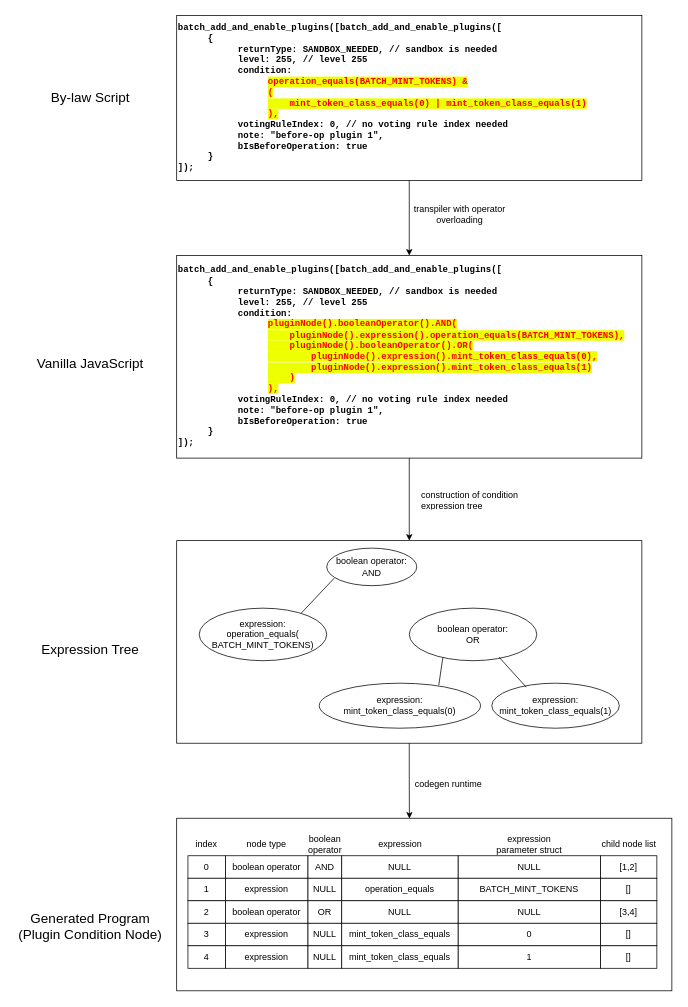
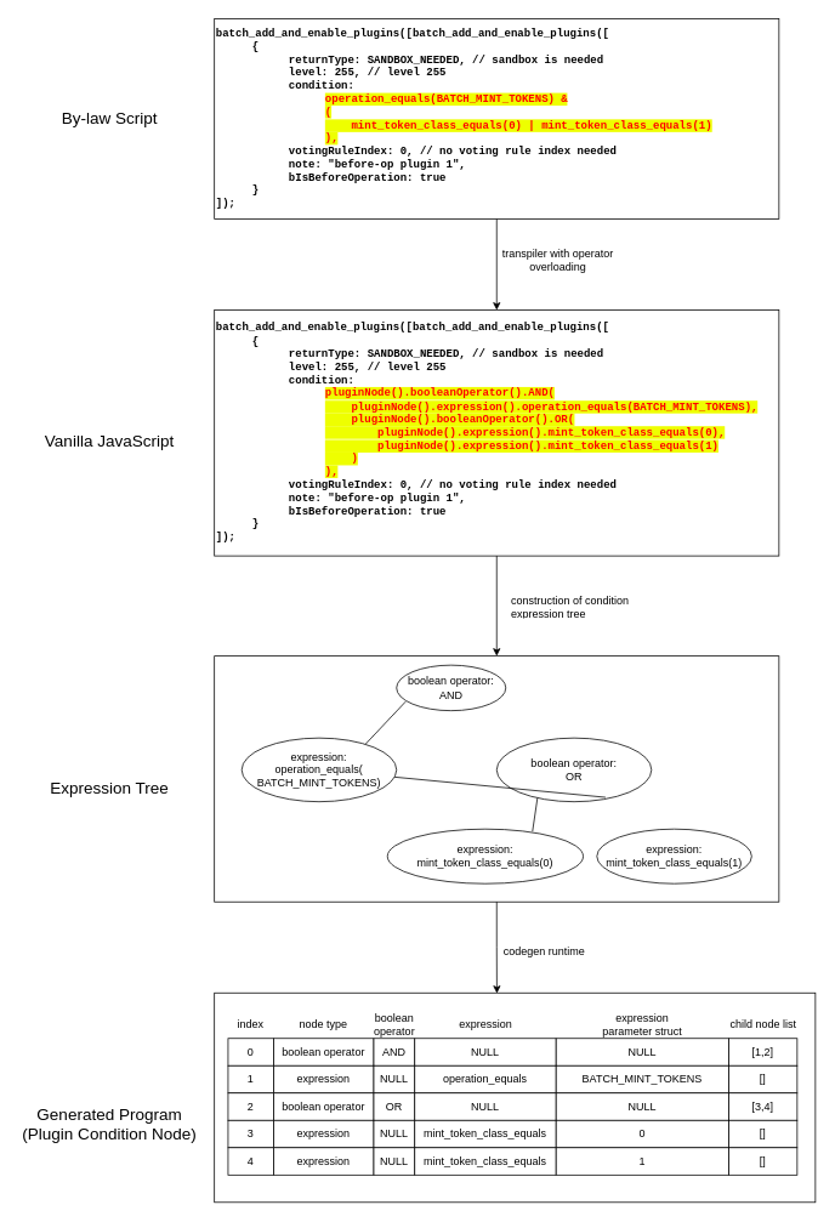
  <mxCell id="0" />
  <mxCell id="1" parent="0" />
  <mxCell id="2" value="" style="rounded=0;whiteSpace=wrap;html=1;" parent="1" vertex="1"><mxGeometry x="235" y="1090" width="660" height="230" as="geometry" /></mxCell>
  <mxCell id="3" value="" style="rounded=0;whiteSpace=wrap;html=1;" parent="1" vertex="1"><mxGeometry x="235" y="720" width="620" height="270" as="geometry" /></mxCell>
  <mxCell id="4" style="edgeStyle=orthogonalEdgeStyle;rounded=0;orthogonalLoop=1;jettySize=auto;html=1;" edge="1" parent="1" source="5" target="8"><mxGeometry relative="1" as="geometry" /></mxCell>
  <mxCell id="5" value="&lt;b&gt;batch_add_and_enable_plugins([batch_add_and_enable_plugins([&lt;br&gt;&lt;/b&gt;&lt;blockquote style=&quot;margin: 0 0 0 40px; border: none; padding: 0px;&quot;&gt;&lt;div&gt;&lt;b&gt;{&lt;/b&gt;&lt;/div&gt;&lt;/blockquote&gt;&lt;blockquote style=&quot;margin: 0 0 0 40px; border: none; padding: 0px;&quot;&gt;&lt;blockquote style=&quot;margin: 0 0 0 40px; border: none; padding: 0px;&quot;&gt;&lt;div&gt;&lt;b&gt;returnType: SANDBOX_NEEDED, // sandbox is needed&lt;/b&gt;&lt;/div&gt;&lt;/blockquote&gt;&lt;blockquote style=&quot;margin: 0 0 0 40px; border: none; padding: 0px;&quot;&gt;&lt;div&gt;&lt;b&gt;level: 255, // level 255&lt;/b&gt;&lt;/div&gt;&lt;/blockquote&gt;&lt;blockquote style=&quot;margin: 0 0 0 40px; border: none; padding: 0px;&quot;&gt;&lt;div&gt;&lt;b&gt;condition:&lt;/b&gt;&lt;/div&gt;&lt;/blockquote&gt;&lt;blockquote style=&quot;margin: 0 0 0 40px; border: none; padding: 0px;&quot;&gt;&lt;blockquote style=&quot;margin: 0 0 0 40px; border: none; padding: 0px;&quot;&gt;&lt;div&gt;&lt;font style=&quot;background-color: rgb(238, 255, 0);&quot; color=&quot;#ff0000&quot;&gt;&lt;b&gt;operation_equals(BATCH_MINT_TOKENS) &amp;amp;&lt;/b&gt;&lt;/font&gt;&lt;/div&gt;&lt;/blockquote&gt;&lt;/blockquote&gt;&lt;blockquote style=&quot;margin: 0 0 0 40px; border: none; padding: 0px;&quot;&gt;&lt;blockquote style=&quot;margin: 0 0 0 40px; border: none; padding: 0px;&quot;&gt;&lt;div&gt;&lt;font style=&quot;background-color: rgb(238, 255, 0);&quot; color=&quot;#ff0000&quot;&gt;&lt;b&gt;(&lt;/b&gt;&lt;/font&gt;&lt;/div&gt;&lt;/blockquote&gt;&lt;/blockquote&gt;&lt;blockquote style=&quot;margin: 0 0 0 40px; border: none; padding: 0px;&quot;&gt;&lt;blockquote style=&quot;margin: 0 0 0 40px; border: none; padding: 0px;&quot;&gt;&lt;div&gt;&lt;font style=&quot;background-color: rgb(238, 255, 0);&quot; color=&quot;#ff0000&quot;&gt;&lt;b&gt;&amp;nbsp; &amp;nbsp; mint_token_class_equals(0) | mint_token_class_equals(1)&lt;/b&gt;&lt;/font&gt;&lt;/div&gt;&lt;/blockquote&gt;&lt;/blockquote&gt;&lt;blockquote style=&quot;margin: 0 0 0 40px; border: none; padding: 0px;&quot;&gt;&lt;blockquote style=&quot;margin: 0 0 0 40px; border: none; padding: 0px;&quot;&gt;&lt;div&gt;&lt;font style=&quot;background-color: rgb(238, 255, 0);&quot; color=&quot;#ff0000&quot;&gt;&lt;b&gt;),&lt;/b&gt;&lt;/font&gt;&lt;/div&gt;&lt;/blockquote&gt;&lt;/blockquote&gt;&lt;blockquote style=&quot;margin: 0 0 0 40px; border: none; padding: 0px;&quot;&gt;&lt;div&gt;&lt;b&gt;votingRuleIndex: 0, // no voting rule index needed&lt;/b&gt;&lt;/div&gt;&lt;/blockquote&gt;&lt;blockquote style=&quot;margin: 0 0 0 40px; border: none; padding: 0px;&quot;&gt;&lt;div&gt;&lt;b&gt;note: &quot;before-op plugin 1&quot;,&lt;/b&gt;&lt;/div&gt;&lt;/blockquote&gt;&lt;blockquote style=&quot;margin: 0 0 0 40px; border: none; padding: 0px;&quot;&gt;&lt;div&gt;&lt;b&gt;bIsBeforeOperation: true&amp;nbsp;&lt;/b&gt;&lt;/div&gt;&lt;/blockquote&gt;&lt;/blockquote&gt;&lt;blockquote style=&quot;margin: 0 0 0 40px; border: none; padding: 0px;&quot;&gt;&lt;div&gt;&lt;b&gt;}&lt;/b&gt;&lt;/div&gt;&lt;/blockquote&gt;&lt;div&gt;&lt;b&gt;]);&lt;/b&gt;&lt;/div&gt;" style="text;html=1;strokeColor=default;fillColor=none;align=left;verticalAlign=middle;whiteSpace=wrap;rounded=0;fontFamily=Courier New;" parent="1" vertex="1"><mxGeometry x="235" y="20" width="620" height="220" as="geometry" /></mxCell>
  <mxCell id="6" value="By-law Script" style="text;html=1;strokeColor=none;fillColor=none;align=center;verticalAlign=middle;whiteSpace=wrap;rounded=0;fontSize=18;" parent="1" vertex="1"><mxGeometry x="45" y="115" width="150" height="30" as="geometry" /></mxCell>
  <mxCell id="7" style="edgeStyle=orthogonalEdgeStyle;rounded=0;orthogonalLoop=1;jettySize=auto;html=1;entryX=0.5;entryY=0;entryDx=0;entryDy=0;" edge="1" parent="1" source="8" target="3"><mxGeometry relative="1" as="geometry" /></mxCell>
  <mxCell id="8" value="&lt;b&gt;batch_add_and_enable_plugins([batch_add_and_enable_plugins([&lt;br&gt;&lt;/b&gt;&lt;blockquote style=&quot;margin: 0 0 0 40px; border: none; padding: 0px;&quot;&gt;&lt;div&gt;&lt;b&gt;{&lt;/b&gt;&lt;/div&gt;&lt;/blockquote&gt;&lt;blockquote style=&quot;margin: 0 0 0 40px; border: none; padding: 0px;&quot;&gt;&lt;blockquote style=&quot;margin: 0 0 0 40px; border: none; padding: 0px;&quot;&gt;&lt;div&gt;&lt;b&gt;returnType: SANDBOX_NEEDED, // sandbox is needed&lt;/b&gt;&lt;/div&gt;&lt;/blockquote&gt;&lt;blockquote style=&quot;margin: 0 0 0 40px; border: none; padding: 0px;&quot;&gt;&lt;div&gt;&lt;b&gt;level: 255, // level 255&lt;/b&gt;&lt;/div&gt;&lt;/blockquote&gt;&lt;blockquote style=&quot;margin: 0 0 0 40px; border: none; padding: 0px;&quot;&gt;&lt;div&gt;&lt;b&gt;condition:&lt;/b&gt;&lt;/div&gt;&lt;/blockquote&gt;&lt;blockquote style=&quot;margin: 0 0 0 40px; border: none; padding: 0px;&quot;&gt;&lt;blockquote style=&quot;margin: 0 0 0 40px; border: none; padding: 0px;&quot;&gt;&lt;font color=&quot;#ff0000&quot;&gt;&lt;span style=&quot;background-color: rgb(238, 255, 0);&quot;&gt;&lt;b&gt;pluginNode().booleanOperator().AND(&lt;/b&gt;&lt;/span&gt;&lt;/font&gt;&lt;/blockquote&gt;&lt;/blockquote&gt;&lt;blockquote style=&quot;margin: 0 0 0 40px; border: none; padding: 0px;&quot;&gt;&lt;blockquote style=&quot;margin: 0 0 0 40px; border: none; padding: 0px;&quot;&gt;&lt;font color=&quot;#ff0000&quot;&gt;&lt;span style=&quot;background-color: rgb(238, 255, 0);&quot;&gt;&lt;b&gt;&amp;nbsp; &amp;nbsp; pluginNode().expression().operation_equals(BATCH_MINT_TOKENS),&lt;/b&gt;&lt;/span&gt;&lt;/font&gt;&lt;/blockquote&gt;&lt;/blockquote&gt;&lt;blockquote style=&quot;margin: 0 0 0 40px; border: none; padding: 0px;&quot;&gt;&lt;blockquote style=&quot;margin: 0 0 0 40px; border: none; padding: 0px;&quot;&gt;&lt;font color=&quot;#ff0000&quot;&gt;&lt;span style=&quot;background-color: rgb(238, 255, 0);&quot;&gt;&lt;b&gt;&amp;nbsp; &amp;nbsp; pluginNode().booleanOperator().OR(&lt;/b&gt;&lt;/span&gt;&lt;/font&gt;&lt;/blockquote&gt;&lt;/blockquote&gt;&lt;blockquote style=&quot;margin: 0 0 0 40px; border: none; padding: 0px;&quot;&gt;&lt;blockquote style=&quot;margin: 0 0 0 40px; border: none; padding: 0px;&quot;&gt;&lt;font color=&quot;#ff0000&quot;&gt;&lt;span style=&quot;background-color: rgb(238, 255, 0);&quot;&gt;&lt;b&gt;&amp;nbsp; &amp;nbsp; &amp;nbsp; &amp;nbsp; pluginNode().expression().mint_token_class_equals(0),&lt;/b&gt;&lt;/span&gt;&lt;/font&gt;&lt;/blockquote&gt;&lt;/blockquote&gt;&lt;blockquote style=&quot;margin: 0 0 0 40px; border: none; padding: 0px;&quot;&gt;&lt;blockquote style=&quot;margin: 0 0 0 40px; border: none; padding: 0px;&quot;&gt;&lt;font color=&quot;#ff0000&quot;&gt;&lt;span style=&quot;background-color: rgb(238, 255, 0);&quot;&gt;&lt;b&gt;&amp;nbsp; &amp;nbsp; &amp;nbsp; &amp;nbsp; pluginNode().expression().mint_token_class_equals(1)&lt;/b&gt;&lt;/span&gt;&lt;/font&gt;&lt;/blockquote&gt;&lt;/blockquote&gt;&lt;blockquote style=&quot;margin: 0 0 0 40px; border: none; padding: 0px;&quot;&gt;&lt;blockquote style=&quot;margin: 0 0 0 40px; border: none; padding: 0px;&quot;&gt;&lt;font color=&quot;#ff0000&quot;&gt;&lt;span style=&quot;background-color: rgb(238, 255, 0);&quot;&gt;&lt;b&gt;&amp;nbsp; &amp;nbsp; )&lt;/b&gt;&lt;/span&gt;&lt;/font&gt;&lt;/blockquote&gt;&lt;/blockquote&gt;&lt;blockquote style=&quot;margin: 0 0 0 40px; border: none; padding: 0px;&quot;&gt;&lt;blockquote style=&quot;margin: 0 0 0 40px; border: none; padding: 0px;&quot;&gt;&lt;font color=&quot;#ff0000&quot;&gt;&lt;span style=&quot;background-color: rgb(238, 255, 0);&quot;&gt;&lt;b&gt;),&lt;/b&gt;&lt;/span&gt;&lt;/font&gt;&lt;/blockquote&gt;&lt;/blockquote&gt;&lt;blockquote style=&quot;margin: 0 0 0 40px; border: none; padding: 0px;&quot;&gt;&lt;div&gt;&lt;b&gt;votingRuleIndex: 0, // no voting rule index needed&lt;/b&gt;&lt;/div&gt;&lt;/blockquote&gt;&lt;blockquote style=&quot;margin: 0 0 0 40px; border: none; padding: 0px;&quot;&gt;&lt;div&gt;&lt;b&gt;note: &quot;before-op plugin 1&quot;,&lt;/b&gt;&lt;/div&gt;&lt;/blockquote&gt;&lt;blockquote style=&quot;margin: 0 0 0 40px; border: none; padding: 0px;&quot;&gt;&lt;div&gt;&lt;b&gt;bIsBeforeOperation: true&amp;nbsp;&lt;/b&gt;&lt;/div&gt;&lt;/blockquote&gt;&lt;/blockquote&gt;&lt;blockquote style=&quot;margin: 0 0 0 40px; border: none; padding: 0px;&quot;&gt;&lt;div&gt;&lt;b&gt;}&lt;/b&gt;&lt;/div&gt;&lt;/blockquote&gt;&lt;div&gt;&lt;b&gt;]);&lt;/b&gt;&lt;/div&gt;" style="text;html=1;strokeColor=default;fillColor=none;align=left;verticalAlign=middle;whiteSpace=wrap;rounded=0;fontFamily=Courier New;" parent="1" vertex="1"><mxGeometry x="235" y="340" width="620" height="270" as="geometry" /></mxCell>
  <mxCell id="9" value="boolean operator: AND" style="ellipse;whiteSpace=wrap;html=1;" parent="1" vertex="1"><mxGeometry x="435" y="730" width="120" height="50" as="geometry" /></mxCell>
  <mxCell id="10" value="expression:&lt;br&gt;operation_equals(&lt;br&gt;BATCH_MINT_TOKENS)" style="ellipse;whiteSpace=wrap;html=1;" parent="1" vertex="1"><mxGeometry x="265" y="810" width="170" height="70" as="geometry" /></mxCell>
  <mxCell id="11" value="boolean operator:&lt;br&gt;OR" style="ellipse;whiteSpace=wrap;html=1;" parent="1" vertex="1"><mxGeometry x="545" y="810" width="170" height="70" as="geometry" /></mxCell>
  <mxCell id="12" value="expression:&lt;br&gt;mint_token_class_equals(0)" style="ellipse;whiteSpace=wrap;html=1;" parent="1" vertex="1"><mxGeometry x="425" y="910" width="215" height="60" as="geometry" /></mxCell>
  <mxCell id="13" value="expression:&lt;br&gt;mint_token_class_equals(1)" style="ellipse;whiteSpace=wrap;html=1;" parent="1" vertex="1"><mxGeometry x="655" y="910" width="170" height="60" as="geometry" /></mxCell>
  <mxCell id="14" value="Expression Tree" style="text;html=1;strokeColor=none;fillColor=none;align=center;verticalAlign=middle;whiteSpace=wrap;rounded=0;fontSize=18;" parent="1" vertex="1"><mxGeometry x="45" y="850" width="150" height="30" as="geometry" /></mxCell>
  <mxCell id="15" value="Vanilla JavaScript" style="text;html=1;strokeColor=none;fillColor=none;align=center;verticalAlign=middle;whiteSpace=wrap;rounded=0;fontSize=18;" parent="1" vertex="1"><mxGeometry x="45" y="470" width="150" height="30" as="geometry" /></mxCell>
  <mxCell id="16" value="boolean operator" style="rounded=0;whiteSpace=wrap;html=1;" parent="1" vertex="1"><mxGeometry x="300" y="1140" width="110" height="30" as="geometry" /></mxCell>
  <mxCell id="17" value="0" style="rounded=0;whiteSpace=wrap;html=1;" parent="1" vertex="1"><mxGeometry x="250" y="1140" width="50" height="30" as="geometry" /></mxCell>
  <mxCell id="18" value="AND" style="rounded=0;whiteSpace=wrap;html=1;" parent="1" vertex="1"><mxGeometry x="410" y="1140" width="45" height="30" as="geometry" /></mxCell>
  <mxCell id="19" value="NULL" style="rounded=0;whiteSpace=wrap;html=1;" parent="1" vertex="1"><mxGeometry x="610" y="1140" width="190" height="30" as="geometry" /></mxCell>
  <mxCell id="20" value="[1,2]" style="rounded=0;whiteSpace=wrap;html=1;" parent="1" vertex="1"><mxGeometry x="800" y="1140" width="75" height="30" as="geometry" /></mxCell>
  <mxCell id="21" value="index" style="text;html=1;strokeColor=none;fillColor=none;align=center;verticalAlign=middle;whiteSpace=wrap;rounded=0;" parent="1" vertex="1"><mxGeometry x="245" y="1110" width="60" height="30" as="geometry" /></mxCell>
  <mxCell id="22" value="node type" style="text;html=1;strokeColor=none;fillColor=none;align=center;verticalAlign=middle;whiteSpace=wrap;rounded=0;" parent="1" vertex="1"><mxGeometry x="325" y="1110" width="60" height="30" as="geometry" /></mxCell>
  <mxCell id="23" value="boolean&lt;br&gt;operator" style="text;html=1;strokeColor=none;fillColor=none;align=center;verticalAlign=middle;whiteSpace=wrap;rounded=0;" parent="1" vertex="1"><mxGeometry x="402.5" y="1110" width="60" height="30" as="geometry" /></mxCell>
  <mxCell id="24" value="NULL" style="rounded=0;whiteSpace=wrap;html=1;" parent="1" vertex="1"><mxGeometry x="455" y="1140" width="155" height="30" as="geometry" /></mxCell>
  <mxCell id="25" value="expression" style="text;html=1;strokeColor=none;fillColor=none;align=center;verticalAlign=middle;whiteSpace=wrap;rounded=0;" parent="1" vertex="1"><mxGeometry x="502.5" y="1110" width="60" height="30" as="geometry" /></mxCell>
  <mxCell id="26" value="expression parameter struct" style="text;html=1;strokeColor=none;fillColor=none;align=center;verticalAlign=middle;whiteSpace=wrap;rounded=0;" parent="1" vertex="1"><mxGeometry x="650" y="1110" width="110" height="30" as="geometry" /></mxCell>
  <mxCell id="27" value="child node list" style="text;html=1;strokeColor=none;fillColor=none;align=center;verticalAlign=middle;whiteSpace=wrap;rounded=0;" parent="1" vertex="1"><mxGeometry x="792.5" y="1110" width="90" height="30" as="geometry" /></mxCell>
  <mxCell id="28" value="expression" style="rounded=0;whiteSpace=wrap;html=1;" parent="1" vertex="1"><mxGeometry x="300" y="1170" width="110" height="30" as="geometry" /></mxCell>
  <mxCell id="29" value="1" style="rounded=0;whiteSpace=wrap;html=1;" parent="1" vertex="1"><mxGeometry x="250" y="1170" width="50" height="30" as="geometry" /></mxCell>
  <mxCell id="30" value="NULL" style="rounded=0;whiteSpace=wrap;html=1;" parent="1" vertex="1"><mxGeometry x="410" y="1170" width="45" height="30" as="geometry" /></mxCell>
  <mxCell id="31" value="BATCH_MINT_TOKENS" style="rounded=0;whiteSpace=wrap;html=1;" parent="1" vertex="1"><mxGeometry x="610" y="1170" width="190" height="30" as="geometry" /></mxCell>
  <mxCell id="32" value="[]" style="rounded=0;whiteSpace=wrap;html=1;" parent="1" vertex="1"><mxGeometry x="800" y="1170" width="75" height="30" as="geometry" /></mxCell>
  <mxCell id="33" value="operation_equals" style="rounded=0;whiteSpace=wrap;html=1;" parent="1" vertex="1"><mxGeometry x="455" y="1170" width="155" height="30" as="geometry" /></mxCell>
  <mxCell id="34" value="boolean operator" style="rounded=0;whiteSpace=wrap;html=1;" parent="1" vertex="1"><mxGeometry x="300" y="1200" width="110" height="30" as="geometry" /></mxCell>
  <mxCell id="35" value="2" style="rounded=0;whiteSpace=wrap;html=1;" parent="1" vertex="1"><mxGeometry x="250" y="1200" width="50" height="30" as="geometry" /></mxCell>
  <mxCell id="36" value="OR" style="rounded=0;whiteSpace=wrap;html=1;" parent="1" vertex="1"><mxGeometry x="410" y="1200" width="45" height="30" as="geometry" /></mxCell>
  <mxCell id="37" value="NULL" style="rounded=0;whiteSpace=wrap;html=1;" parent="1" vertex="1"><mxGeometry x="610" y="1200" width="190" height="30" as="geometry" /></mxCell>
  <mxCell id="38" value="[3,4]" style="rounded=0;whiteSpace=wrap;html=1;" parent="1" vertex="1"><mxGeometry x="800" y="1200" width="75" height="30" as="geometry" /></mxCell>
  <mxCell id="39" value="NULL" style="rounded=0;whiteSpace=wrap;html=1;" parent="1" vertex="1"><mxGeometry x="455" y="1200" width="155" height="30" as="geometry" /></mxCell>
  <mxCell id="40" value="expression" style="rounded=0;whiteSpace=wrap;html=1;" parent="1" vertex="1"><mxGeometry x="300" y="1230" width="110" height="30" as="geometry" /></mxCell>
  <mxCell id="41" value="3" style="rounded=0;whiteSpace=wrap;html=1;" parent="1" vertex="1"><mxGeometry x="250" y="1230" width="50" height="30" as="geometry" /></mxCell>
  <mxCell id="42" value="NULL" style="rounded=0;whiteSpace=wrap;html=1;" parent="1" vertex="1"><mxGeometry x="410" y="1230" width="45" height="30" as="geometry" /></mxCell>
  <mxCell id="43" value="0" style="rounded=0;whiteSpace=wrap;html=1;" parent="1" vertex="1"><mxGeometry x="610" y="1230" width="190" height="30" as="geometry" /></mxCell>
  <mxCell id="44" value="[]" style="rounded=0;whiteSpace=wrap;html=1;" parent="1" vertex="1"><mxGeometry x="800" y="1230" width="75" height="30" as="geometry" /></mxCell>
  <mxCell id="45" value="mint_token_class_equals" style="rounded=0;whiteSpace=wrap;html=1;" parent="1" vertex="1"><mxGeometry x="455" y="1230" width="155" height="30" as="geometry" /></mxCell>
  <mxCell id="46" value="expression" style="rounded=0;whiteSpace=wrap;html=1;" parent="1" vertex="1"><mxGeometry x="300" y="1260" width="110" height="30" as="geometry" /></mxCell>
  <mxCell id="47" value="4" style="rounded=0;whiteSpace=wrap;html=1;" parent="1" vertex="1"><mxGeometry x="250" y="1260" width="50" height="30" as="geometry" /></mxCell>
  <mxCell id="48" value="NULL" style="rounded=0;whiteSpace=wrap;html=1;" parent="1" vertex="1"><mxGeometry x="410" y="1260" width="45" height="30" as="geometry" /></mxCell>
  <mxCell id="49" value="1" style="rounded=0;whiteSpace=wrap;html=1;" parent="1" vertex="1"><mxGeometry x="610" y="1260" width="190" height="30" as="geometry" /></mxCell>
  <mxCell id="50" value="[]" style="rounded=0;whiteSpace=wrap;html=1;" parent="1" vertex="1"><mxGeometry x="800" y="1260" width="75" height="30" as="geometry" /></mxCell>
  <mxCell id="51" value="mint_token_class_equals" style="rounded=0;whiteSpace=wrap;html=1;" parent="1" vertex="1"><mxGeometry x="455" y="1260" width="155" height="30" as="geometry" /></mxCell>
  <mxCell id="52" value="Generated Program (Plugin Condition Node)" style="text;html=1;strokeColor=none;fillColor=none;align=center;verticalAlign=middle;whiteSpace=wrap;rounded=0;fontSize=18;" parent="1" vertex="1"><mxGeometry x="20" y="1220" width="200" height="30" as="geometry" /></mxCell>
  <mxCell id="53" value="" style="endArrow=none;html=1;rounded=0;exitX=0.8;exitY=0.095;exitDx=0;exitDy=0;exitPerimeter=0;" edge="1" parent="1" source="10"><mxGeometry width="50" height="50" relative="1" as="geometry"><mxPoint x="395" y="820" as="sourcePoint" /><mxPoint x="445" y="770" as="targetPoint" /></mxGeometry></mxCell>
  <mxCell id="54" value="" style="endArrow=none;html=1;rounded=0;exitX=0.741;exitY=0.044;exitDx=0;exitDy=0;exitPerimeter=0;entryX=0.263;entryY=0.943;entryDx=0;entryDy=0;entryPerimeter=0;" edge="1" parent="1" source="12" target="11"><mxGeometry width="50" height="50" relative="1" as="geometry"><mxPoint x="545" y="920" as="sourcePoint" /><mxPoint x="595" y="870" as="targetPoint" /></mxGeometry></mxCell>
- <mxCell id="55" value="" style="endArrow=none;html=1;rounded=0;exitX=0.703;exitY=0.931;exitDx=0;exitDy=0;exitPerimeter=0;entryX=0.269;entryY=0.086;entryDx=0;entryDy=0;entryPerimeter=0;" edge="1" parent="1" source="11" target="13"><mxGeometry width="50" height="50" relative="1" as="geometry"><mxPoint x="665" y="880" as="sourcePoint" /><mxPoint x="715" y="930" as="targetPoint" /></mxGeometry></mxCell>
+ <mxCell id="55" value="" style="endArrow=none;html=1;rounded=0;exitX=0.703;exitY=0.931;exitDx=0;exitDy=0;exitPerimeter=0;" edge="1" parent="1" source="11" target="10"><mxGeometry width="50" height="50" relative="1" as="geometry"><mxPoint x="665" y="880" as="sourcePoint" /><mxPoint x="715" y="930" as="targetPoint" /></mxGeometry></mxCell>
  <mxCell id="56" style="edgeStyle=orthogonalEdgeStyle;rounded=0;orthogonalLoop=1;jettySize=auto;html=1;entryX=0.47;entryY=0.002;entryDx=0;entryDy=0;entryPerimeter=0;" edge="1" parent="1" source="3" target="2"><mxGeometry relative="1" as="geometry" /></mxCell>
  <mxCell id="57" value="transpiler with operator overloading" style="text;html=1;strokeColor=none;fillColor=none;align=center;verticalAlign=middle;whiteSpace=wrap;rounded=0;" vertex="1" parent="1"><mxGeometry x="545" y="270" width="135" height="30" as="geometry" /></mxCell>
  <mxCell id="58" value="construction of condition expression tree" style="text;strokeColor=none;fillColor=none;align=left;verticalAlign=middle;spacingLeft=4;spacingRight=4;overflow=hidden;points=[[0,0.5],[1,0.5]];portConstraint=eastwest;rotatable=0;whiteSpace=wrap;html=1;" vertex="1" parent="1"><mxGeometry x="555" y="650" width="150" height="30" as="geometry" /></mxCell>
  <mxCell id="59" value="codegen runtime" style="text;html=1;strokeColor=none;fillColor=none;align=center;verticalAlign=middle;whiteSpace=wrap;rounded=0;" vertex="1" parent="1"><mxGeometry x="550" y="1030" width="95" height="30" as="geometry" /></mxCell>
